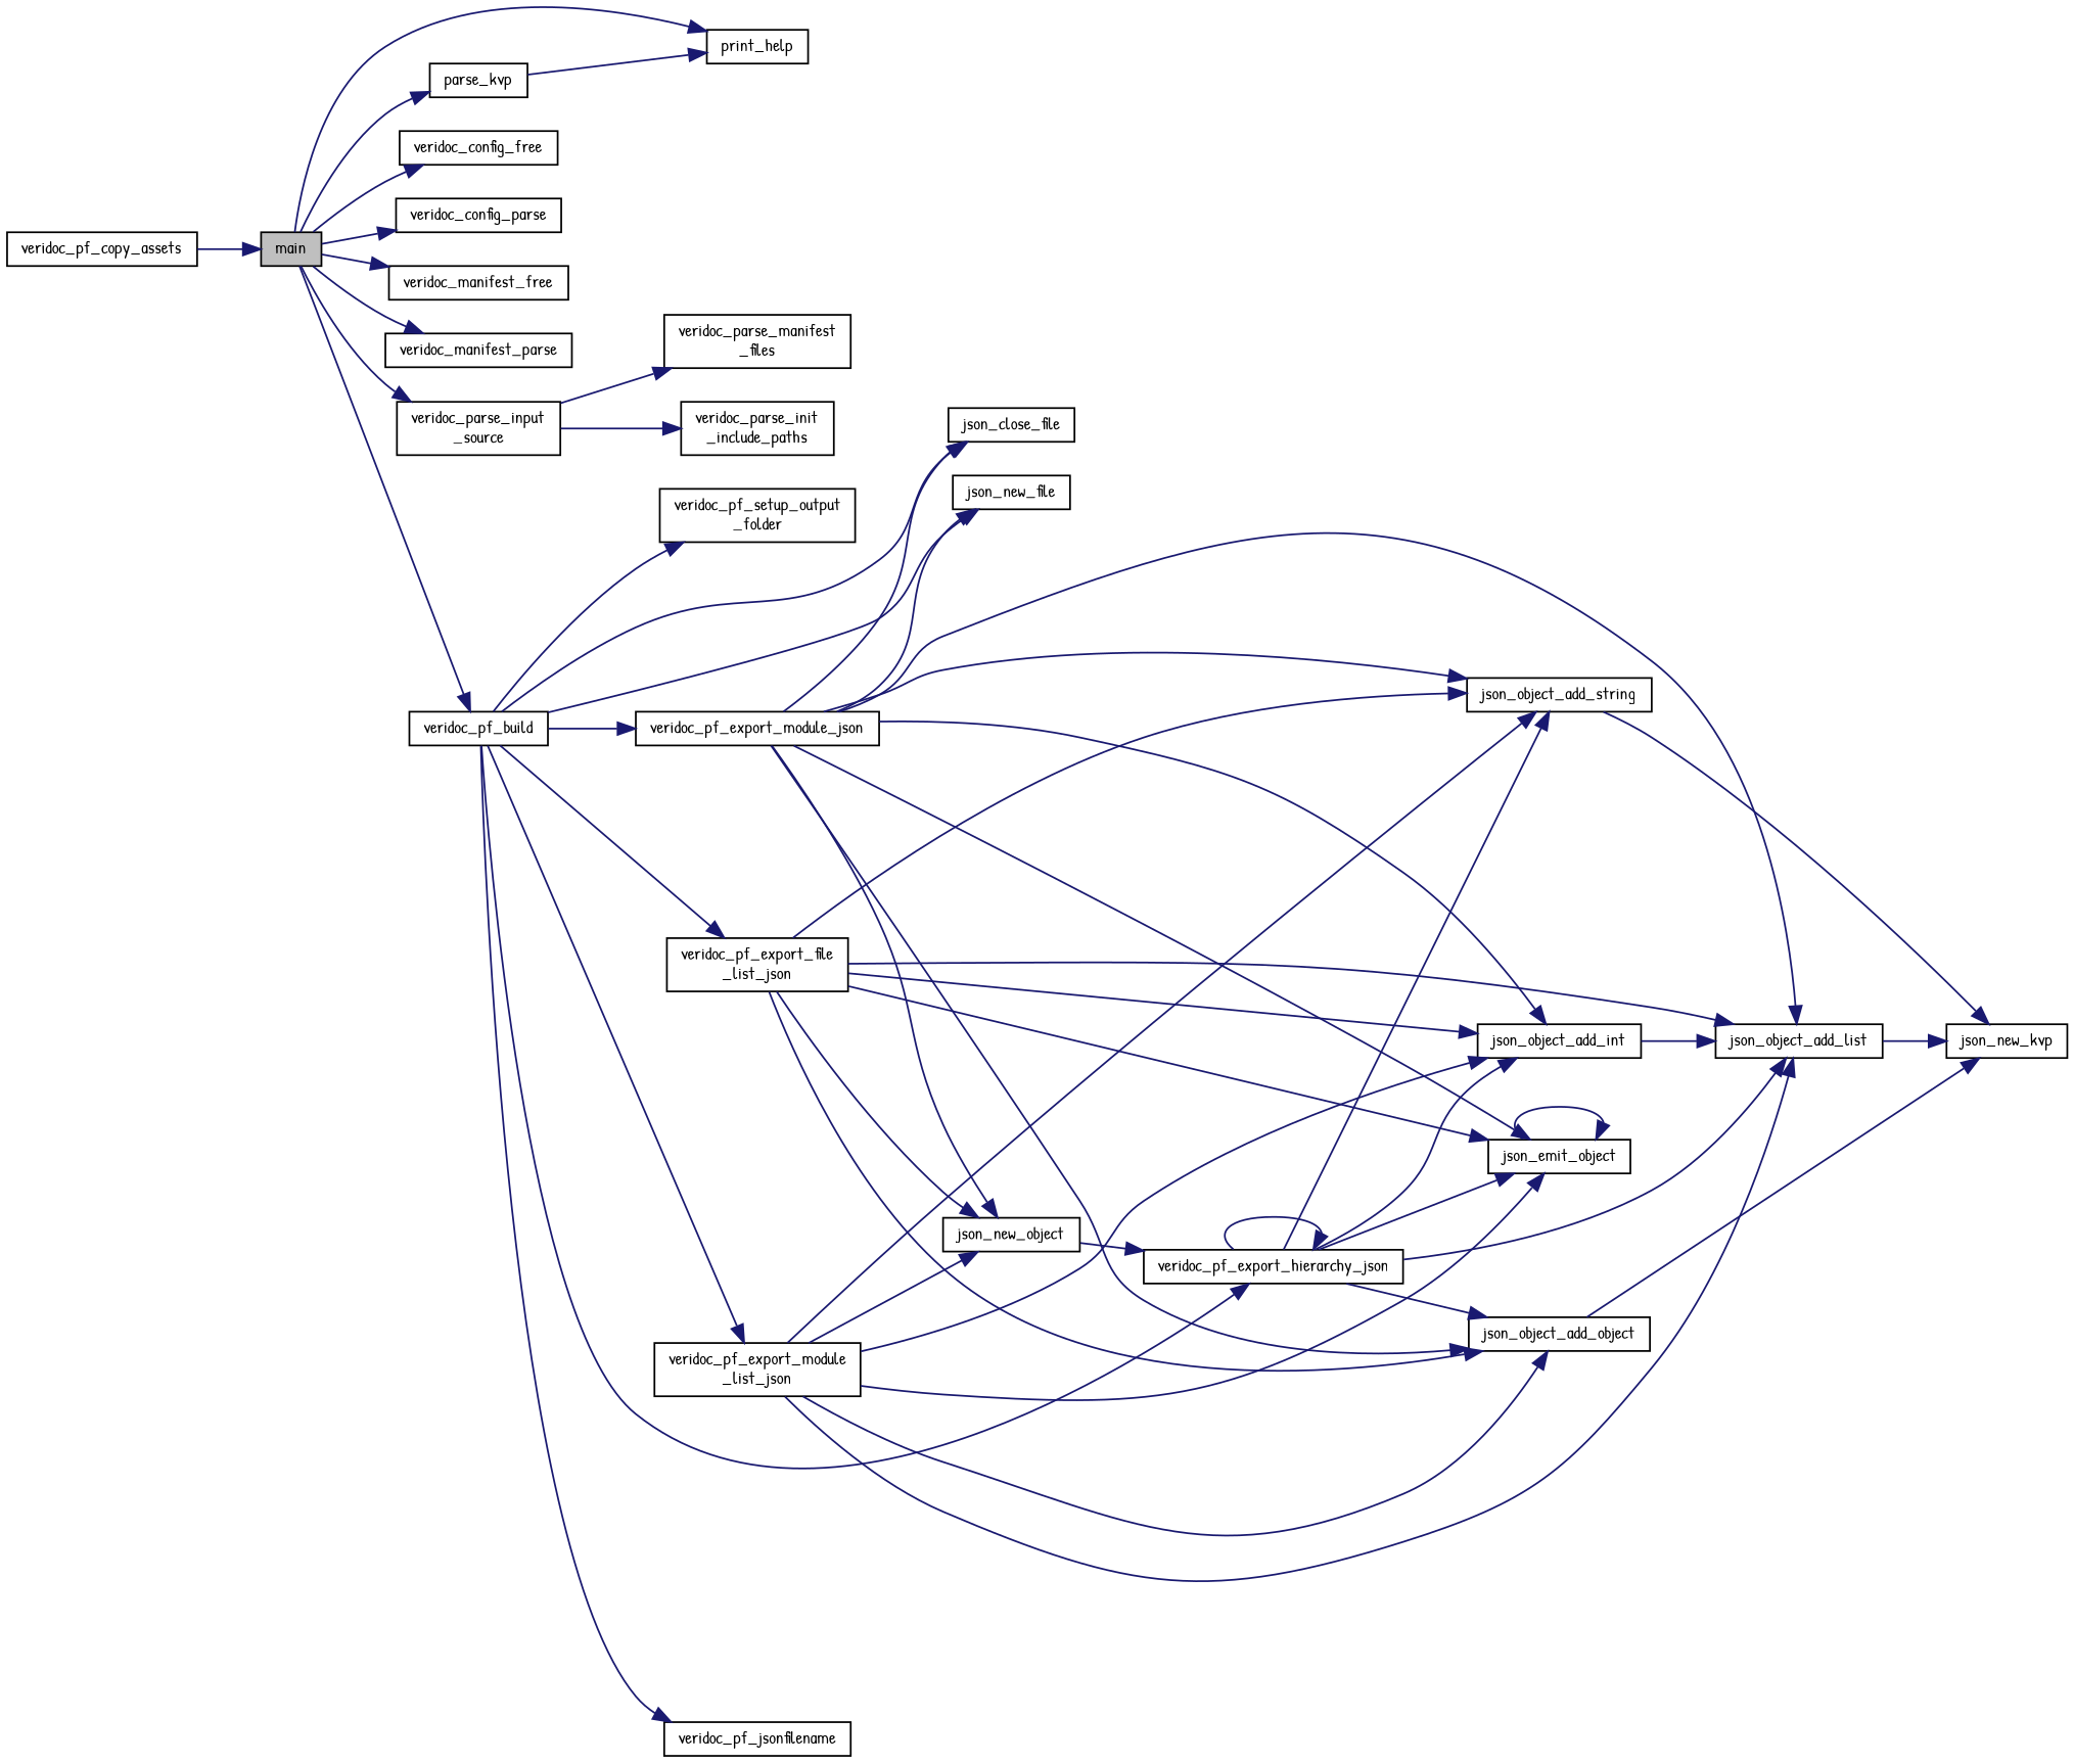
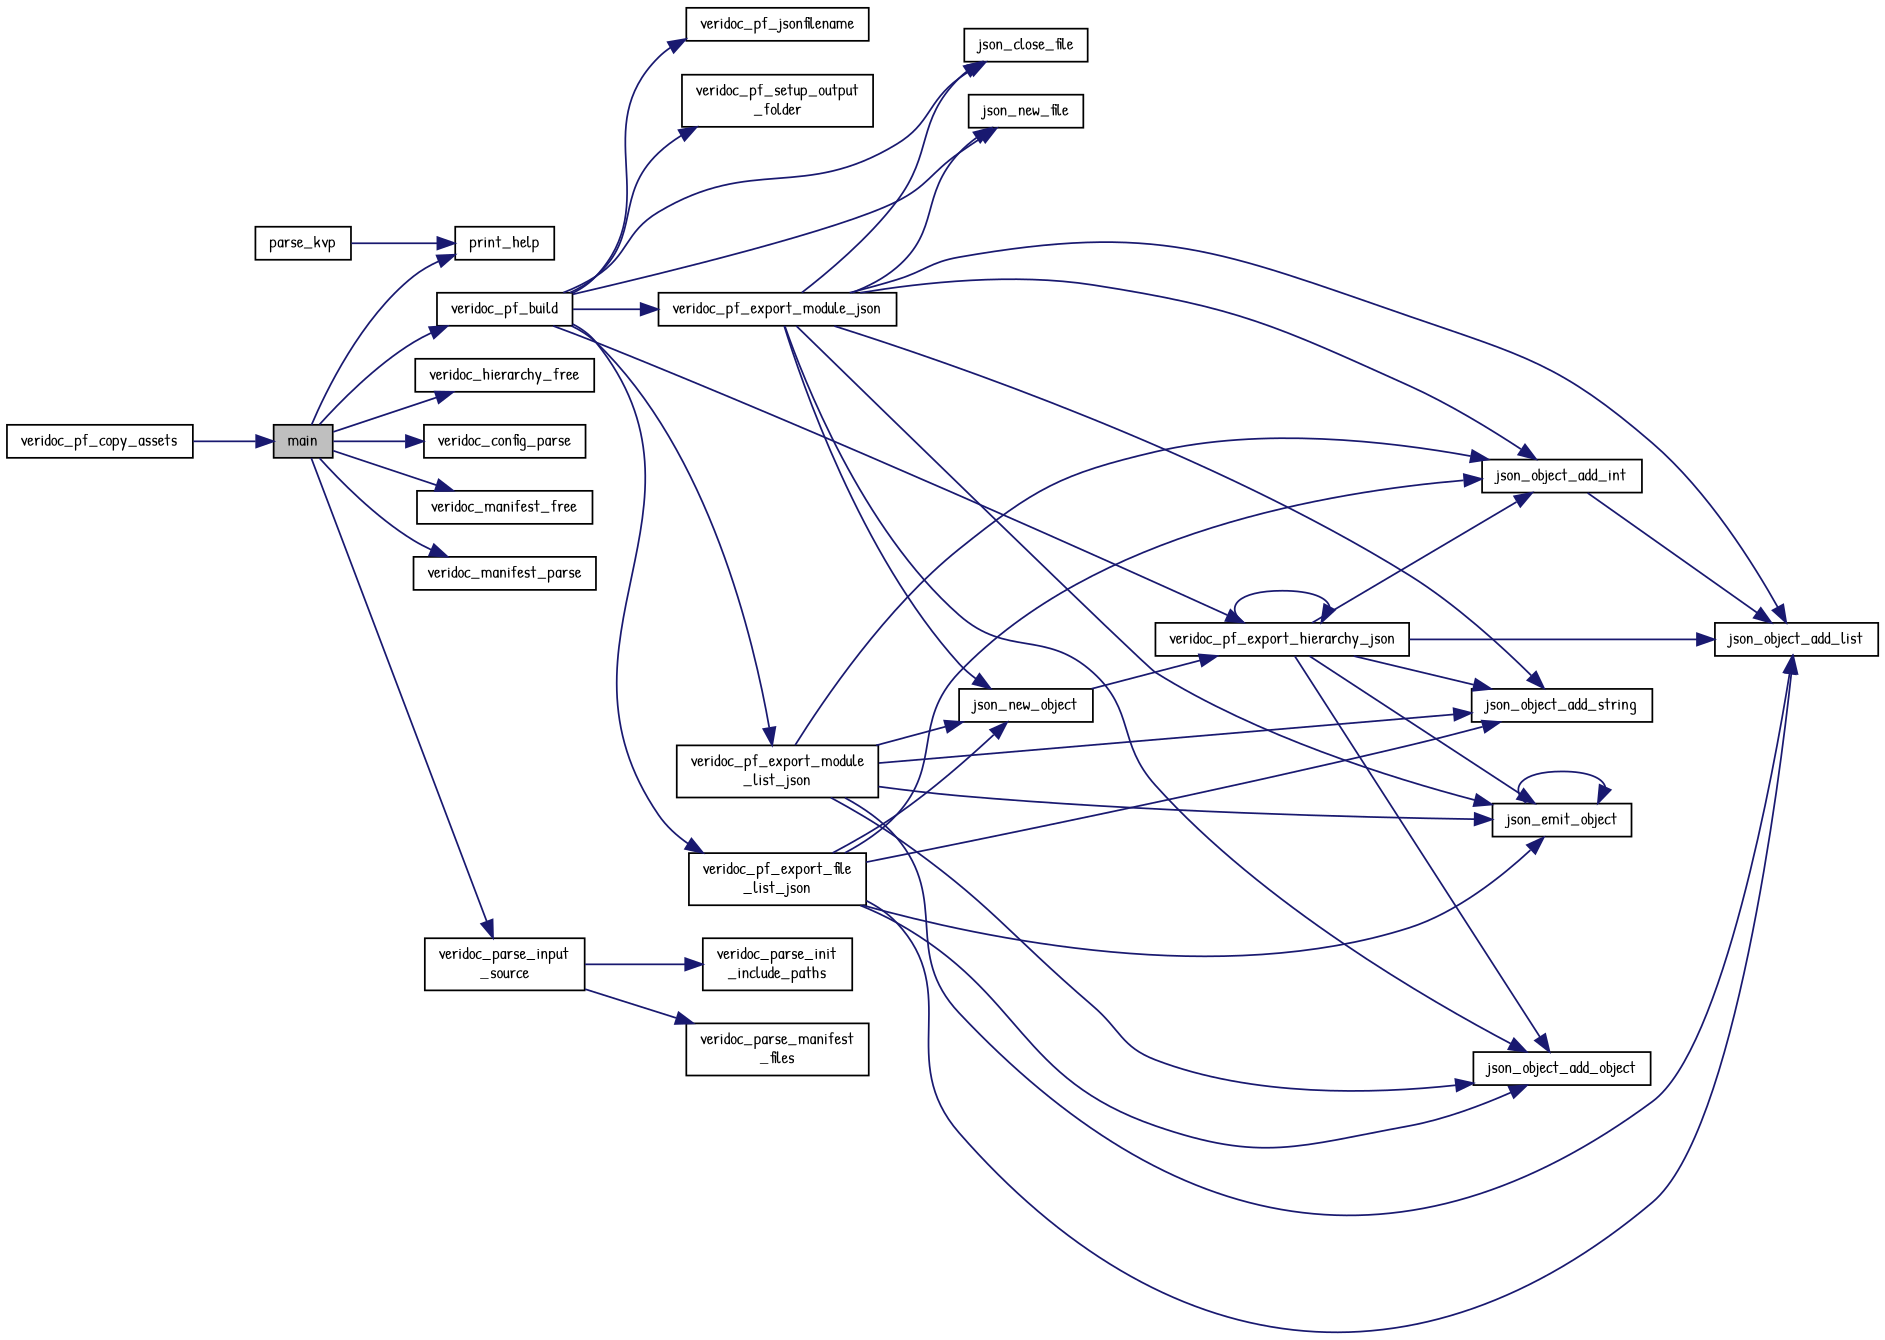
  digraph {
    fontname="Patrick Hand"
    rankdir=LR
    node [color=black fillcolor=white fontname="Patrick Hand" fontsize=10 shape=record style=filled]
    edge [color=midnightblue fontname="Patrick Hand" fontsize=10 labelfontname=Helvetica labelfontsize=10 style=solid]
    n1 [fillcolor=grey75 fontcolor=black height=0.2 label=main width=0.4]
    n2 [height=0.2 label=parse_kvp width=0.4]
    n3 [height=0.2 label=print_help width=0.4]
-   n4 [height=0.2 label=veridoc_config_free width=0.4]
+   n4 [height=0.2 label=veridoc_hierarchy_free width=0.4]
    n5 [height=0.2 label=veridoc_config_parse width=0.4]
    n6 [height=0.2 label=veridoc_manifest_free width=0.4]
    n7 [height=0.2 label=veridoc_manifest_parse width=0.4]
    n8 [height=0.2 label="veridoc_parse_input\l_source" width=0.4]
    n9 [height=0.2 label=veridoc_pf_build width=0.4]
    n10 [height=0.2 label="veridoc_parse_init\l_include_paths" width=0.4]
    n11 [height=0.2 label="veridoc_parse_manifest\l_files" width=0.4]
    n12 [height=0.2 label=json_close_file width=0.4]
    n13 [height=0.2 label=json_new_file width=0.4]
    n14 [height=0.2 label="veridoc_pf_export_file\l_list_json" width=0.4]
    n15 [height=0.2 label=veridoc_pf_export_hierarchy_json width=0.4]
    n16 [height=0.2 label=veridoc_pf_export_module_json width=0.4]
    n17 [height=0.2 label="veridoc_pf_export_module\l_list_json" width=0.4]
    n18 [height=0.2 label=veridoc_pf_jsonfilename width=0.4]
    n19 [height=0.2 label="veridoc_pf_setup_output\l_folder" width=0.4]
    n20 [height=0.2 label=veridoc_pf_copy_assets width=0.4]
    n21 [height=0.2 label=json_emit_object width=0.4]
    n22 [height=0.2 label=json_new_object width=0.4]
    n23 [height=0.2 label=json_object_add_int width=0.4]
    n24 [height=0.2 label=json_object_add_list width=0.4]
    n25 [height=0.2 label=json_object_add_object width=0.4]
    n26 [height=0.2 label=json_object_add_string width=0.4]
-   n27 [height=0.2 label=json_new_kvp width=0.4]
-   n1 -> n2
    n1 -> n3
    n1 -> n4
    n1 -> n5
    n1 -> n6
    n1 -> n7
    n1 -> n8
    n1 -> n9
    n2 -> n3
    n8 -> n10
    n8 -> n11
    n9 -> n12
    n9 -> n13
    n9 -> n14
    n9 -> n15
    n9 -> n16
    n9 -> n17
    n9 -> n18
    n9 -> n19
    n14 -> n21
    n14 -> n22
    n14 -> n23
    n14 -> n24
    n14 -> n25
    n14 -> n26
    n15 -> n15
    n15 -> n21
    n15 -> n23
    n15 -> n24
    n15 -> n25
    n15 -> n26
    n16 -> n12
    n16 -> n13
    n16 -> n21
    n16 -> n22
    n16 -> n23
    n16 -> n24
    n16 -> n25
    n16 -> n26
    n17 -> n21
    n17 -> n22
    n17 -> n23
    n17 -> n24
    n17 -> n25
    n17 -> n26
    n20 -> n1
    n21 -> n21
    n22 -> n15
    n23 -> n24
-   n24 -> n27
-   n25 -> n27
-   n26 -> n27
  }
